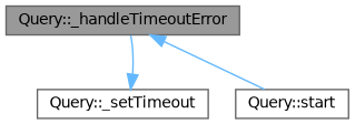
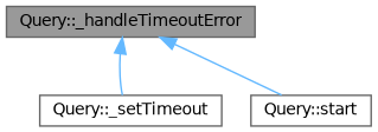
  digraph {
    fontname="DejaVu Sans"
    rankdir=TB
    node [color=grey40 fillcolor=white fontname="DejaVu Sans" fontsize=10 shape=box style=filled]
    edge [color=steelblue1 dir=back fontname="DejaVu Sans" fontsize=10 labelfontname=Helvetica labelfontsize=10 style=solid]
    n1 [color=gray40 fillcolor=grey60 fontcolor=black height=0.2 label="Query::_handleTimeoutError" width=0.4]
    n2 [height=0.2 label="Query::_setTimeout" width=0.4]
    n3 [height=0.2 label="Query::start" width=0.4]
-   n2 -> n1
+   n1 -> n2
    n1 -> n3
  }
